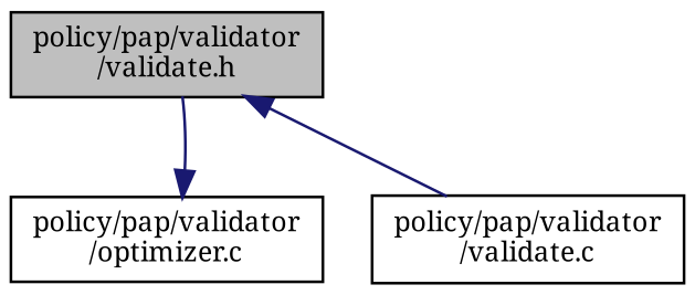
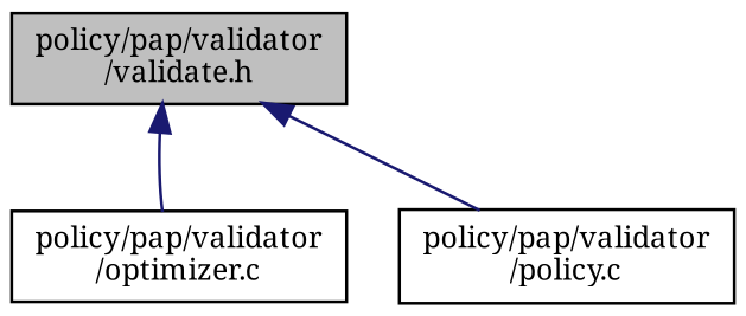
  digraph {
    fontname="Noto Serif"
    node [color=black fillcolor=white fontname="Noto Serif" fontsize=10 shape=record style=filled]
    edge [color=midnightblue dir=back fontname="Noto Serif" fontsize=10 labelfontname=Helvetica labelfontsize=10 style=solid]
    n1 [fillcolor=grey75 fontcolor=black height=0.2 label="policy/pap/validator\l/validate.h" width=0.4]
    n2 [height=0.2 label="policy/pap/validator\l/optimizer.c" width=0.4]
-   n3 [height=0.2 label="policy/pap/validator\l/validate.c" width=0.4]
-   n2 -> n1
+   n3 [height=0.2 label="policy/pap/validator\l/policy.c" width=0.4]
+   n1 -> n2
    n1 -> n3
  }
